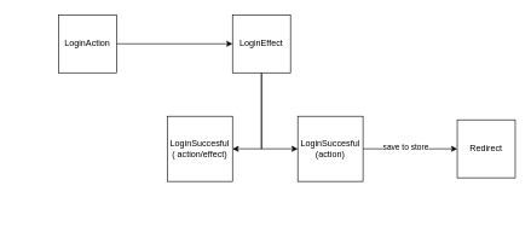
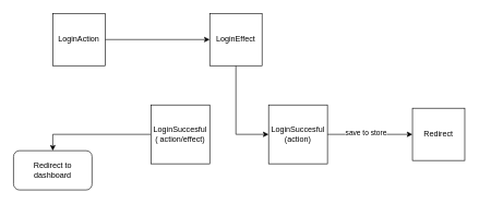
  <mxCell id="0" />
  <mxCell id="1" parent="0" />
  <mxCell id="2" style="edgeStyle=orthogonalEdgeStyle;rounded=0;orthogonalLoop=1;jettySize=auto;html=1;entryX=0;entryY=0.5;entryDx=0;entryDy=0;" edge="1" parent="1" source="3" target="6"><mxGeometry relative="1" as="geometry" /></mxCell>
  <mxCell id="3" value="LoginAction" style="whiteSpace=wrap;html=1;aspect=fixed;" vertex="1" parent="1"><mxGeometry x="80" y="20" width="80" height="80" as="geometry" /></mxCell>
  <mxCell id="4" style="edgeStyle=orthogonalEdgeStyle;rounded=0;orthogonalLoop=1;jettySize=auto;html=1;entryX=0;entryY=0.5;entryDx=0;entryDy=0;exitX=0.5;exitY=1;exitDx=0;exitDy=0;" edge="1" parent="1" source="6" target="9"><mxGeometry relative="1" as="geometry"><mxPoint x="360" y="110" as="sourcePoint" /></mxGeometry></mxCell>
- <mxCell id="5" style="edgeStyle=orthogonalEdgeStyle;rounded=0;orthogonalLoop=1;jettySize=auto;html=1;entryX=1;entryY=0.5;entryDx=0;entryDy=0;" edge="1" parent="1" source="6" target="12"><mxGeometry relative="1" as="geometry" /></mxCell>
  <mxCell id="6" value="LoginEffect" style="whiteSpace=wrap;html=1;aspect=fixed;" vertex="1" parent="1"><mxGeometry x="320" y="20" width="80" height="80" as="geometry" /></mxCell>
  <mxCell id="7" style="edgeStyle=orthogonalEdgeStyle;rounded=0;orthogonalLoop=1;jettySize=auto;html=1;entryX=0;entryY=0.5;entryDx=0;entryDy=0;" edge="1" parent="1" source="9" target="10"><mxGeometry relative="1" as="geometry" /></mxCell>
  <mxCell id="8" value="save to store" style="edgeLabel;html=1;align=center;verticalAlign=middle;resizable=0;points=[];" vertex="1" connectable="0" parent="7"><mxGeometry x="-0.109" y="3" relative="1" as="geometry"><mxPoint as="offset" /></mxGeometry></mxCell>
  <mxCell id="9" value="LoginSuccesful (action)" style="whiteSpace=wrap;html=1;aspect=fixed;" vertex="1" parent="1"><mxGeometry x="410" y="160" width="90" height="90" as="geometry" /></mxCell>
  <mxCell id="10" value="Redirect" style="whiteSpace=wrap;html=1;aspect=fixed;" vertex="1" parent="1"><mxGeometry x="630" y="165" width="80" height="80" as="geometry" /></mxCell>
+ <mxCell id="11" style="edgeStyle=orthogonalEdgeStyle;rounded=0;orthogonalLoop=1;jettySize=auto;html=1;entryX=0.5;entryY=0;entryDx=0;entryDy=0;" edge="1" parent="1" source="12" target="13"><mxGeometry relative="1" as="geometry" /></mxCell>
  <mxCell id="12" value="LoginSuccesful ( action/effect)" style="whiteSpace=wrap;html=1;aspect=fixed;" vertex="1" parent="1"><mxGeometry x="230" y="160" width="90" height="90" as="geometry" /></mxCell>
+ <mxCell id="13" value="Redirect to dashboard" style="rounded=1;whiteSpace=wrap;html=1;" vertex="1" parent="1"><mxGeometry x="20" y="230" width="120" height="60" as="geometry" /></mxCell>
